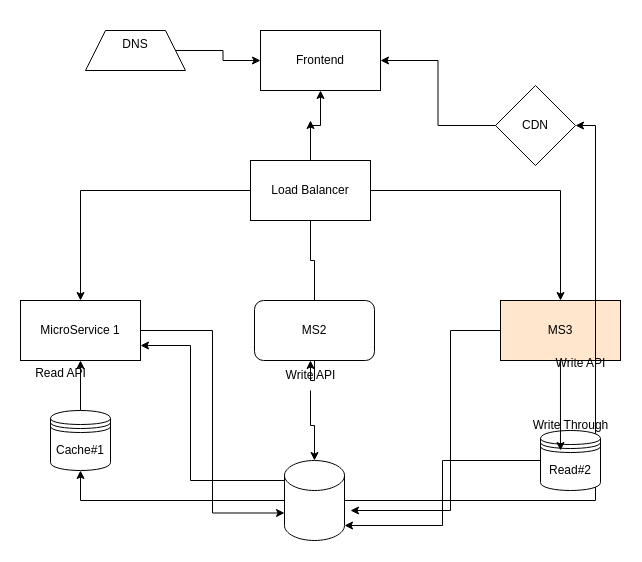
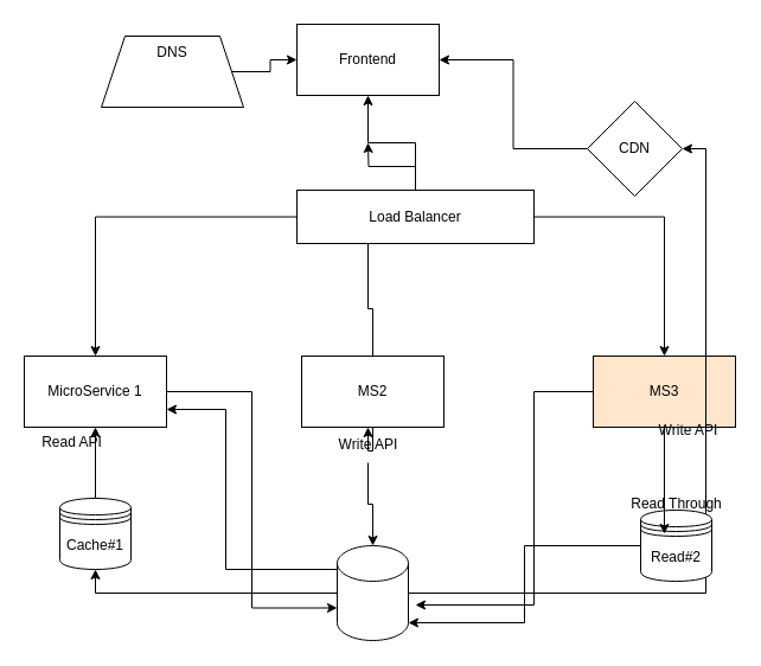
  <mxCell id="0" />
  <mxCell id="1" parent="0" />
  <mxCell id="2" value="" style="edgeStyle=orthogonalEdgeStyle;rounded=0;orthogonalLoop=1;jettySize=auto;html=1;endArrow=none;" edge="1" parent="1" source="7" target="8"><mxGeometry relative="1" as="geometry"><Array as="points"><mxPoint x="310" y="260" /><mxPoint x="314" y="260" /></Array></mxGeometry></mxCell>
  <mxCell id="3" value="" style="edgeStyle=orthogonalEdgeStyle;rounded=0;orthogonalLoop=1;jettySize=auto;html=1;" edge="1" parent="1" source="7" target="10"><mxGeometry relative="1" as="geometry" /></mxCell>
  <mxCell id="4" value="" style="edgeStyle=orthogonalEdgeStyle;rounded=0;orthogonalLoop=1;jettySize=auto;html=1;" edge="1" parent="1" source="7" target="11"><mxGeometry relative="1" as="geometry" /></mxCell>
  <mxCell id="5" style="edgeStyle=orthogonalEdgeStyle;rounded=0;orthogonalLoop=1;jettySize=auto;html=1;" edge="1" parent="1" source="7"><mxGeometry relative="1" as="geometry"><mxPoint x="310" y="120" as="targetPoint" /></mxGeometry></mxCell>
  <mxCell id="6" value="" style="edgeStyle=orthogonalEdgeStyle;rounded=0;orthogonalLoop=1;jettySize=auto;html=1;" edge="1" parent="1" source="7" target="18"><mxGeometry relative="1" as="geometry" /></mxCell>
- <mxCell id="7" value="Load Balancer" style="whiteSpace=wrap;html=1;" vertex="1" parent="1"><mxGeometry x="250" y="160" width="120" height="60" as="geometry" /></mxCell>
- <mxCell id="8" value="MS2" style="whiteSpace=wrap;html=1;rounded=1;" vertex="1" parent="1"><mxGeometry x="254" y="300" width="120" height="60" as="geometry" /></mxCell>
+ <mxCell id="7" value="Load Balancer" style="whiteSpace=wrap;html=1;" vertex="1" parent="1"><mxGeometry x="250" y="160" width="200" height="45" as="geometry" /></mxCell>
+ <mxCell id="8" value="MS2" style="whiteSpace=wrap;html=1;" vertex="1" parent="1"><mxGeometry x="254" y="300" width="120" height="60" as="geometry" /></mxCell>
  <mxCell id="9" style="edgeStyle=orthogonalEdgeStyle;rounded=0;orthogonalLoop=1;jettySize=auto;html=1;" edge="1" parent="1" source="10"><mxGeometry relative="1" as="geometry"><mxPoint x="350" y="510" as="targetPoint" /><Array as="points"><mxPoint x="450" y="330" /><mxPoint x="450" y="510" /></Array></mxGeometry></mxCell>
  <mxCell id="10" value="MS3" style="whiteSpace=wrap;html=1;fillColor=#ffe6cc;" vertex="1" parent="1"><mxGeometry x="500" y="300" width="120" height="60" as="geometry" /></mxCell>
  <mxCell id="11" value="MicroService 1" style="whiteSpace=wrap;html=1;" vertex="1" parent="1"><mxGeometry x="20" y="300" width="120" height="60" as="geometry" /></mxCell>
  <mxCell id="12" style="edgeStyle=orthogonalEdgeStyle;rounded=0;orthogonalLoop=1;jettySize=auto;html=1;entryX=0.5;entryY=1;entryDx=0;entryDy=0;" edge="1" parent="1" source="15" target="20"><mxGeometry relative="1" as="geometry" /></mxCell>
  <mxCell id="13" style="edgeStyle=orthogonalEdgeStyle;rounded=0;orthogonalLoop=1;jettySize=auto;html=1;entryX=1;entryY=0.75;entryDx=0;entryDy=0;" edge="1" parent="1" source="15" target="11"><mxGeometry relative="1" as="geometry"><Array as="points"><mxPoint x="190" y="480" /><mxPoint x="190" y="345" /></Array></mxGeometry></mxCell>
  <mxCell id="14" style="edgeStyle=orthogonalEdgeStyle;rounded=0;orthogonalLoop=1;jettySize=auto;html=1;entryX=1;entryY=0.5;entryDx=0;entryDy=0;" edge="1" parent="1" source="15" target="32"><mxGeometry relative="1" as="geometry" /></mxCell>
  <mxCell id="15" value="" style="shape=cylinder3;whiteSpace=wrap;html=1;boundedLbl=1;backgroundOutline=1;size=15;" vertex="1" parent="1"><mxGeometry x="284" y="460" width="60" height="80" as="geometry" /></mxCell>
  <mxCell id="16" style="edgeStyle=orthogonalEdgeStyle;rounded=0;orthogonalLoop=1;jettySize=auto;html=1;entryX=0.5;entryY=0;entryDx=0;entryDy=0;entryPerimeter=0;" edge="1" parent="1" source="23" target="15"><mxGeometry relative="1" as="geometry" /></mxCell>
  <mxCell id="17" style="edgeStyle=orthogonalEdgeStyle;rounded=0;orthogonalLoop=1;jettySize=auto;html=1;entryX=0;entryY=0;entryDx=0;entryDy=52.5;entryPerimeter=0;" edge="1" parent="1" source="11" target="15"><mxGeometry relative="1" as="geometry" /></mxCell>
- <mxCell id="18" value="Frontend" style="whiteSpace=wrap;html=1;" vertex="1" parent="1"><mxGeometry x="260" y="30" width="120" height="60" as="geometry" /></mxCell>
+ <mxCell id="18" value="Frontend" style="whiteSpace=wrap;html=1;" vertex="1" parent="1"><mxGeometry x="250" y="20" width="120" height="60" as="geometry" /></mxCell>
  <mxCell id="19" style="edgeStyle=orthogonalEdgeStyle;rounded=0;orthogonalLoop=1;jettySize=auto;html=1;entryX=0.5;entryY=1;entryDx=0;entryDy=0;" edge="1" parent="1" source="20" target="11"><mxGeometry relative="1" as="geometry" /></mxCell>
- <mxCell id="20" value="Cache#1" style="shape=datastore;whiteSpace=wrap;html=1;" vertex="1" parent="1"><mxGeometry x="50" y="410" width="60" height="60" as="geometry" /></mxCell>
+ <mxCell id="20" value="Cache#1" style="shape=datastore;whiteSpace=wrap;html=1;" vertex="1" parent="1"><mxGeometry x="50" y="420" width="60" height="60" as="geometry" /></mxCell>
  <mxCell id="21" value="Read#2" style="shape=datastore;whiteSpace=wrap;html=1;" vertex="1" parent="1"><mxGeometry x="540" y="430" width="60" height="60" as="geometry" /></mxCell>
  <mxCell id="22" value="" style="edgeStyle=orthogonalEdgeStyle;rounded=0;orthogonalLoop=1;jettySize=auto;html=1;entryX=0.5;entryY=0;entryDx=0;entryDy=0;entryPerimeter=0;" edge="1" parent="1" source="8" target="23"><mxGeometry relative="1" as="geometry"><mxPoint x="314" y="360" as="sourcePoint" /><mxPoint x="314" y="460" as="targetPoint" /></mxGeometry></mxCell>
  <mxCell id="23" value="Write API" style="text;html=1;align=center;verticalAlign=middle;resizable=0;points=[];autosize=1;strokeColor=none;fillColor=none;" vertex="1" parent="1"><mxGeometry x="275" y="360" width="70" height="30" as="geometry" /></mxCell>
  <mxCell id="24" value="Read API" style="text;html=1;align=center;verticalAlign=middle;resizable=0;points=[];autosize=1;strokeColor=none;fillColor=none;" vertex="1" parent="1"><mxGeometry x="25" y="358" width="70" height="30" as="geometry" /></mxCell>
  <mxCell id="25" style="edgeStyle=orthogonalEdgeStyle;rounded=0;orthogonalLoop=1;jettySize=auto;html=1;entryX=0.333;entryY=0.333;entryDx=0;entryDy=0;entryPerimeter=0;" edge="1" parent="1" source="10" target="21"><mxGeometry relative="1" as="geometry" /></mxCell>
  <mxCell id="26" style="edgeStyle=orthogonalEdgeStyle;rounded=0;orthogonalLoop=1;jettySize=auto;html=1;entryX=1;entryY=1;entryDx=0;entryDy=-15;entryPerimeter=0;" edge="1" parent="1" source="21" target="15"><mxGeometry relative="1" as="geometry" /></mxCell>
  <mxCell id="27" value="Write API" style="text;html=1;align=center;verticalAlign=middle;resizable=0;points=[];autosize=1;strokeColor=none;fillColor=none;" vertex="1" parent="1"><mxGeometry x="545" y="348" width="70" height="30" as="geometry" /></mxCell>
- <mxCell id="28" value="Write Through" style="text;html=1;align=center;verticalAlign=middle;resizable=0;points=[];autosize=1;strokeColor=none;fillColor=none;" vertex="1" parent="1"><mxGeometry x="520" y="410" width="100" height="30" as="geometry" /></mxCell>
+ <mxCell id="28" value="Read Through" style="text;html=1;align=center;verticalAlign=middle;resizable=0;points=[];autosize=1;strokeColor=none;fillColor=none;" vertex="1" parent="1"><mxGeometry x="520" y="410" width="100" height="30" as="geometry" /></mxCell>
  <mxCell id="29" style="edgeStyle=orthogonalEdgeStyle;rounded=0;orthogonalLoop=1;jettySize=auto;html=1;entryX=0;entryY=0.5;entryDx=0;entryDy=0;" edge="1" parent="1" source="30" target="18"><mxGeometry relative="1" as="geometry" /></mxCell>
- <mxCell id="30" value="DNS" style="shape=trapezoid;perimeter=trapezoidPerimeter;whiteSpace=wrap;html=1;fixedSize=1;verticalAlign=top;" vertex="1" parent="1"><mxGeometry x="85" y="30" width="100" height="40" as="geometry" /></mxCell>
+ <mxCell id="30" value="DNS" style="shape=trapezoid;perimeter=trapezoidPerimeter;whiteSpace=wrap;html=1;fixedSize=1;verticalAlign=top;" vertex="1" parent="1"><mxGeometry x="85" y="30" width="120" height="60" as="geometry" /></mxCell>
  <mxCell id="31" style="edgeStyle=orthogonalEdgeStyle;rounded=0;orthogonalLoop=1;jettySize=auto;html=1;entryX=1;entryY=0.5;entryDx=0;entryDy=0;" edge="1" parent="1" source="32" target="18"><mxGeometry relative="1" as="geometry" /></mxCell>
  <mxCell id="32" value="CDN" style="rhombus;whiteSpace=wrap;html=1;" vertex="1" parent="1"><mxGeometry x="495" y="85" width="80" height="80" as="geometry" /></mxCell>
